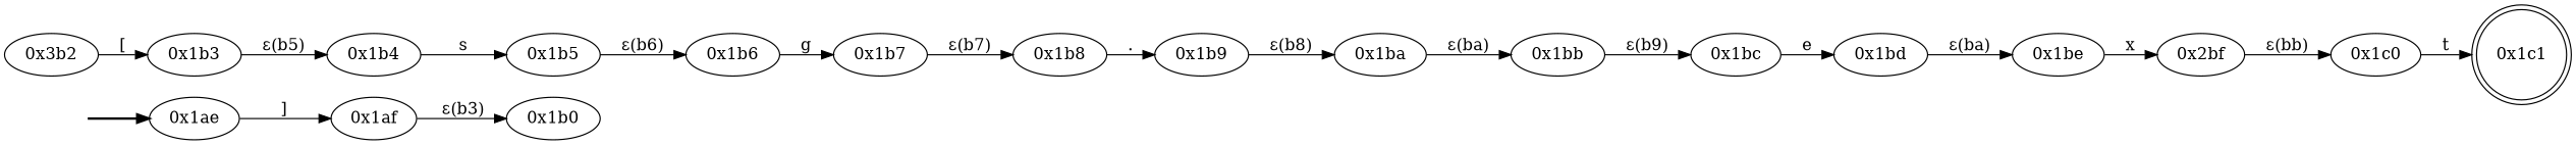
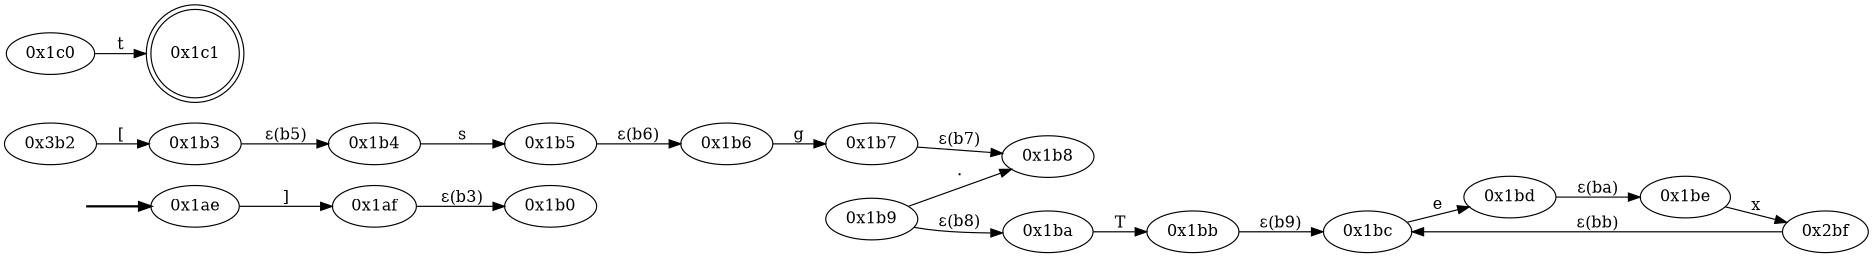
  digraph {
    fontname="DejaVu Serif"
    rankdir=LR
    node [fontname="DejaVu Serif"]
    edge [fontname="DejaVu Serif"]
    fake [style=invisible]
    "0x1ae" [root=true]
    "0x1af"
    "0x1b0"
    n5 [label="0x3b2"]
    "0x1b3"
    "0x1b4"
    "0x1b5"
    "0x1b6"
    "0x1b7"
    "0x1b8"
    "0x1b9"
    "0x1ba"
    "0x1bb"
    "0x1bc"
    "0x1bd"
    "0x1be"
    n18 [label="0x2bf"]
    "0x1c0"
    "0x1c1" [shape=doublecircle]
    fake -> "0x1ae" [style=bold]
    "0x1ae" -> "0x1af" [label="]"]
    "0x1af" -> "0x1b0" [label="ε(b3)"]
    n5 -> "0x1b3" [label="["]
    "0x1b3" -> "0x1b4" [label="ε(b5)"]
    "0x1b4" -> "0x1b5" [label=s]
    "0x1b5" -> "0x1b6" [label="ε(b6)"]
    "0x1b6" -> "0x1b7" [label=g]
    "0x1b7" -> "0x1b8" [label="ε(b7)"]
-   "0x1b8" -> "0x1b9" [label="."]
+   "0x1b9" -> "0x1b8" [label="."]
    "0x1b9" -> "0x1ba" [label="ε(b8)"]
-   "0x1ba" -> "0x1bb" [label="ε(ba)"]
+   "0x1ba" -> "0x1bb" [label=T]
    "0x1bb" -> "0x1bc" [label="ε(b9)"]
    "0x1bc" -> "0x1bd" [label=e]
    "0x1bd" -> "0x1be" [label="ε(ba)"]
    "0x1be" -> n18 [label=x]
-   n18 -> "0x1c0" [label="ε(bb)"]
+   n18 -> "0x1bc" [label="ε(bb)"]
    "0x1c0" -> "0x1c1" [label=t]
  }
